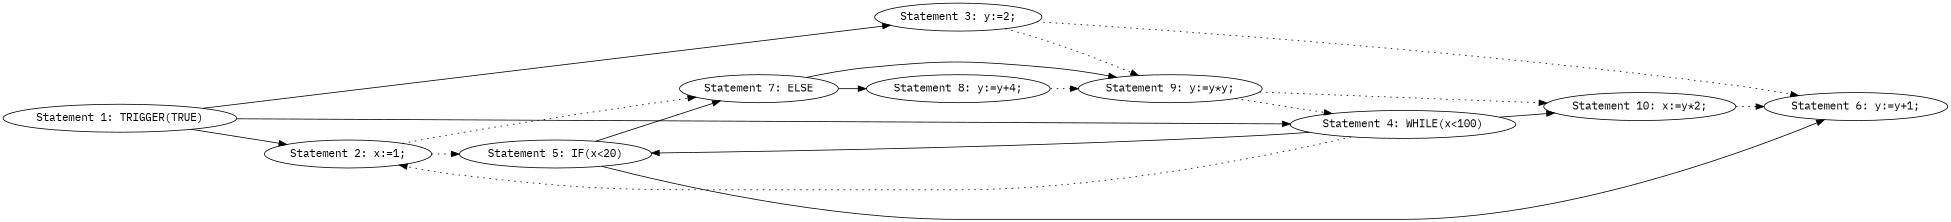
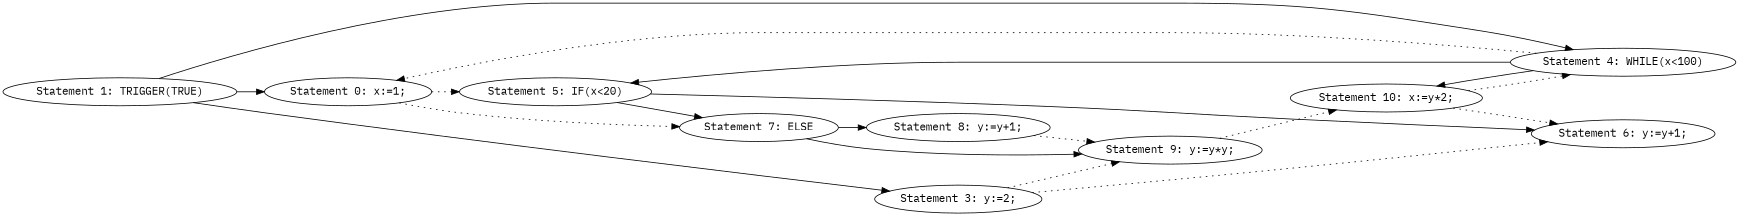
  digraph {
    fontname="IBM Plex Mono"
    rankdir=LR
    node [fontname="IBM Plex Mono"]
    edge [fontname="IBM Plex Mono"]
    "Statement 1: TRIGGER(TRUE)"
-   "Statement 2: x:=1;"
+   "Statement 2: x:=1;" [label="Statement 0: x:=1;"]
    "Statement 3: y:=2;"
    "Statement 4: WHILE(x<100)"
    "Statement 5: IF(x<20)"
    "Statement 7: ELSE"
    "Statement 6: y:=y+1;"
    "Statement 9: y:=y*y;"
    "Statement 10: x:=y*2;"
-   "Statement 8: y:=y+1;" [label="Statement 8: y:=y+4;"]
+   "Statement 8: y:=y+1;"
    "Statement 1: TRIGGER(TRUE)" -> "Statement 2: x:=1;"
    "Statement 1: TRIGGER(TRUE)" -> "Statement 3: y:=2;"
    "Statement 1: TRIGGER(TRUE)" -> "Statement 4: WHILE(x<100)"
    "Statement 2: x:=1;" -> "Statement 5: IF(x<20)" [style=dotted]
    "Statement 2: x:=1;" -> "Statement 7: ELSE" [style=dotted]
    "Statement 3: y:=2;" -> "Statement 6: y:=y+1;" [style=dotted]
    "Statement 3: y:=2;" -> "Statement 9: y:=y*y;" [style=dotted]
    "Statement 4: WHILE(x<100)" -> "Statement 2: x:=1;" [style=dotted]
    "Statement 4: WHILE(x<100)" -> "Statement 5: IF(x<20)"
    "Statement 4: WHILE(x<100)" -> "Statement 10: x:=y*2;"
    "Statement 5: IF(x<20)" -> "Statement 7: ELSE"
    "Statement 5: IF(x<20)" -> "Statement 6: y:=y+1;"
    "Statement 7: ELSE" -> "Statement 9: y:=y*y;"
    "Statement 7: ELSE" -> "Statement 8: y:=y+1;"
    "Statement 9: y:=y*y;" -> "Statement 10: x:=y*2;" [style=dotted]
-   "Statement 9: y:=y*y;" -> "Statement 4: WHILE(x<100)" [style=dotted]
+   "Statement 10: x:=y*2;" -> "Statement 4: WHILE(x<100)" [style=dotted]
    "Statement 10: x:=y*2;" -> "Statement 6: y:=y+1;" [style=dotted]
    "Statement 8: y:=y+1;" -> "Statement 9: y:=y*y;" [style=dotted]
  }
